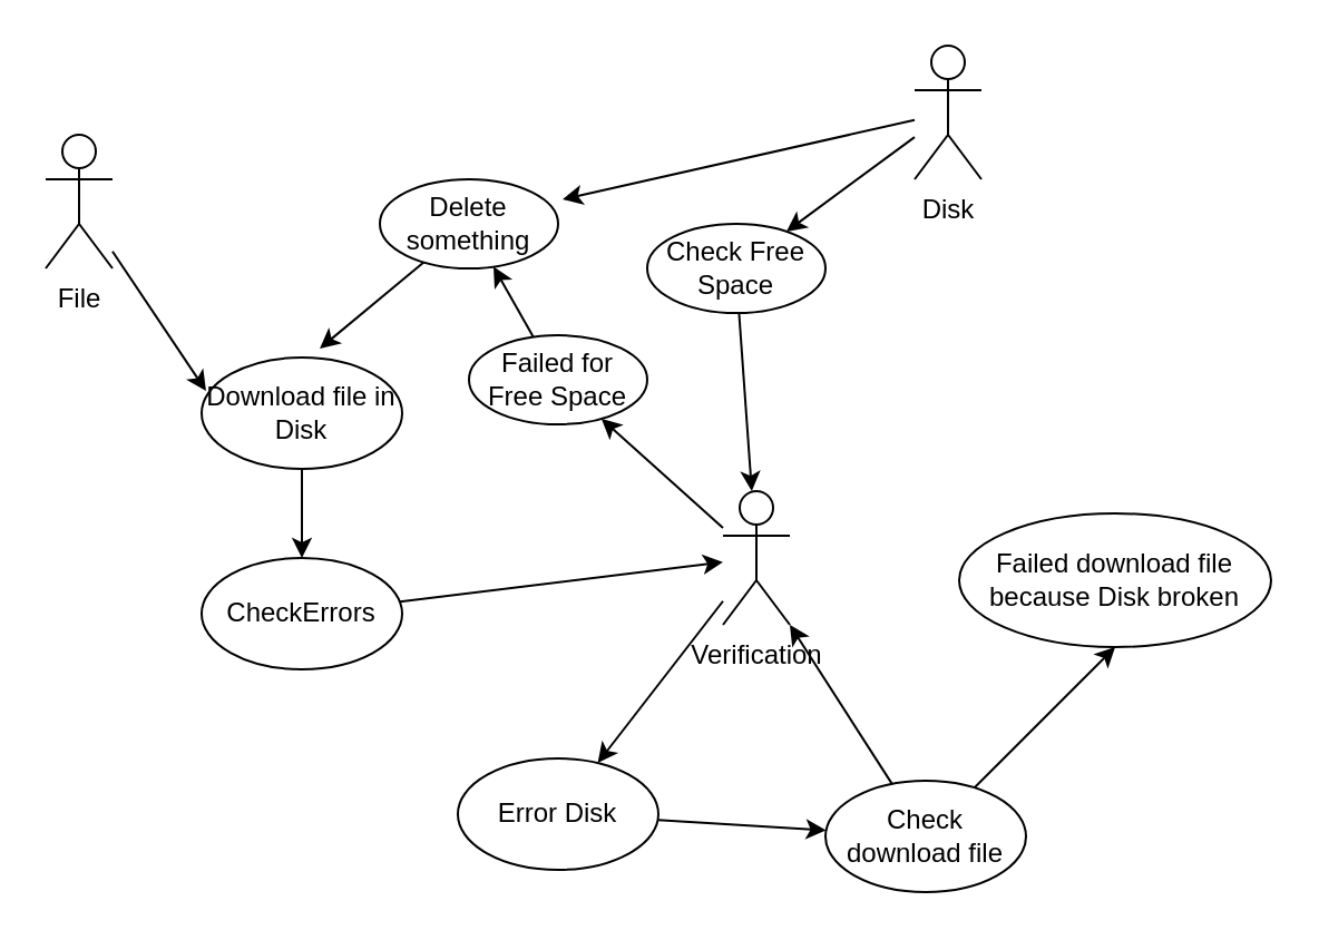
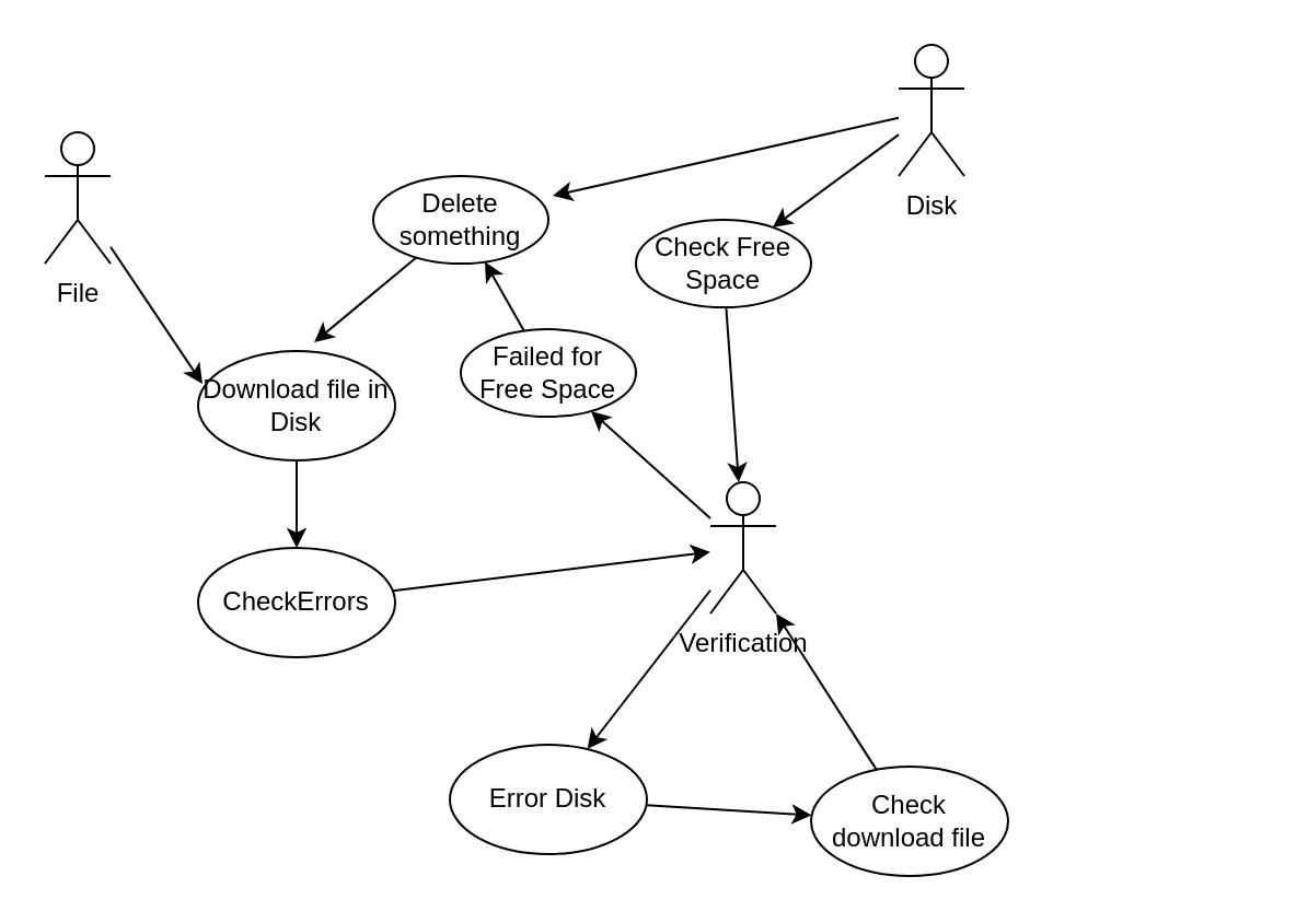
  <mxCell id="0" />
  <mxCell id="1" parent="0" />
  <mxCell id="2" style="rounded=0;orthogonalLoop=1;jettySize=auto;html=1;" edge="1" parent="1" source="4" target="11"><mxGeometry relative="1" as="geometry" /></mxCell>
  <mxCell id="3" style="edgeStyle=none;rounded=0;orthogonalLoop=1;jettySize=auto;html=1;entryX=1.025;entryY=0.225;entryDx=0;entryDy=0;entryPerimeter=0;" edge="1" parent="1" source="4" target="25"><mxGeometry relative="1" as="geometry" /></mxCell>
  <mxCell id="4" value="Disk" style="shape=umlActor;verticalLabelPosition=bottom;verticalAlign=top;html=1;" vertex="1" parent="1"><mxGeometry x="410" y="20" width="30" height="60" as="geometry" /></mxCell>
  <mxCell id="5" style="rounded=0;orthogonalLoop=1;jettySize=auto;html=1;entryX=0.022;entryY=0.3;entryDx=0;entryDy=0;entryPerimeter=0;" edge="1" parent="1" source="6" target="15"><mxGeometry relative="1" as="geometry" /></mxCell>
  <mxCell id="6" value="File" style="shape=umlActor;verticalLabelPosition=bottom;verticalAlign=top;html=1;" vertex="1" parent="1"><mxGeometry x="20" y="60" width="30" height="60" as="geometry" /></mxCell>
  <mxCell id="7" style="rounded=0;orthogonalLoop=1;jettySize=auto;html=1;" edge="1" parent="1" source="9" target="13"><mxGeometry relative="1" as="geometry" /></mxCell>
  <mxCell id="8" style="edgeStyle=none;rounded=0;orthogonalLoop=1;jettySize=auto;html=1;" edge="1" parent="1" source="9" target="19"><mxGeometry relative="1" as="geometry" /></mxCell>
  <mxCell id="9" value="Verification" style="shape=umlActor;verticalLabelPosition=bottom;verticalAlign=top;html=1;" vertex="1" parent="1"><mxGeometry x="324" y="220" width="30" height="60" as="geometry" /></mxCell>
  <mxCell id="10" style="rounded=0;orthogonalLoop=1;jettySize=auto;html=1;" edge="1" parent="1" source="11" target="9"><mxGeometry relative="1" as="geometry" /></mxCell>
  <mxCell id="11" value="Check Free Space" style="ellipse;whiteSpace=wrap;html=1;" vertex="1" parent="1"><mxGeometry x="290" y="100" width="80" height="40" as="geometry" /></mxCell>
  <mxCell id="12" style="edgeStyle=none;rounded=0;orthogonalLoop=1;jettySize=auto;html=1;" edge="1" parent="1" source="13" target="25"><mxGeometry relative="1" as="geometry" /></mxCell>
  <mxCell id="13" value="Failed for Free Space" style="ellipse;whiteSpace=wrap;html=1;" vertex="1" parent="1"><mxGeometry x="210" y="150" width="80" height="40" as="geometry" /></mxCell>
  <mxCell id="14" style="edgeStyle=orthogonalEdgeStyle;rounded=0;orthogonalLoop=1;jettySize=auto;html=1;entryX=0.5;entryY=0;entryDx=0;entryDy=0;" edge="1" parent="1" source="15" target="17"><mxGeometry relative="1" as="geometry" /></mxCell>
  <mxCell id="15" value="Download file in Disk" style="ellipse;whiteSpace=wrap;html=1;" vertex="1" parent="1"><mxGeometry x="90" y="160" width="90" height="50" as="geometry" /></mxCell>
  <mxCell id="16" style="edgeStyle=none;rounded=0;orthogonalLoop=1;jettySize=auto;html=1;" edge="1" parent="1" source="17" target="9"><mxGeometry relative="1" as="geometry" /></mxCell>
  <mxCell id="17" value="CheckErrors" style="ellipse;whiteSpace=wrap;html=1;" vertex="1" parent="1"><mxGeometry x="90" y="250" width="90" height="50" as="geometry" /></mxCell>
  <mxCell id="18" style="edgeStyle=none;rounded=0;orthogonalLoop=1;jettySize=auto;html=1;" edge="1" parent="1" source="19" target="22"><mxGeometry relative="1" as="geometry" /></mxCell>
  <mxCell id="19" value="Error Disk" style="ellipse;whiteSpace=wrap;html=1;" vertex="1" parent="1"><mxGeometry x="205" y="340" width="90" height="50" as="geometry" /></mxCell>
  <mxCell id="20" style="edgeStyle=none;rounded=0;orthogonalLoop=1;jettySize=auto;html=1;entryX=1;entryY=1;entryDx=0;entryDy=0;entryPerimeter=0;" edge="1" parent="1" source="22" target="9"><mxGeometry relative="1" as="geometry" /></mxCell>
- <mxCell id="21" style="edgeStyle=none;rounded=0;orthogonalLoop=1;jettySize=auto;html=1;entryX=0.5;entryY=1;entryDx=0;entryDy=0;" edge="1" parent="1" source="22" target="23"><mxGeometry relative="1" as="geometry" /></mxCell>
  <mxCell id="22" value="Check download file" style="ellipse;whiteSpace=wrap;html=1;" vertex="1" parent="1"><mxGeometry x="370" y="350" width="90" height="50" as="geometry" /></mxCell>
- <mxCell id="23" value="Failed download file because Disk broken" style="ellipse;whiteSpace=wrap;html=1;" vertex="1" parent="1"><mxGeometry x="430" y="230" width="140" height="60" as="geometry" /></mxCell>
  <mxCell id="24" style="edgeStyle=none;rounded=0;orthogonalLoop=1;jettySize=auto;html=1;entryX=0.589;entryY=-0.08;entryDx=0;entryDy=0;entryPerimeter=0;" edge="1" parent="1" source="25" target="15"><mxGeometry relative="1" as="geometry" /></mxCell>
  <mxCell id="25" value="Delete something" style="ellipse;whiteSpace=wrap;html=1;" vertex="1" parent="1"><mxGeometry x="170" y="80" width="80" height="40" as="geometry" /></mxCell>
